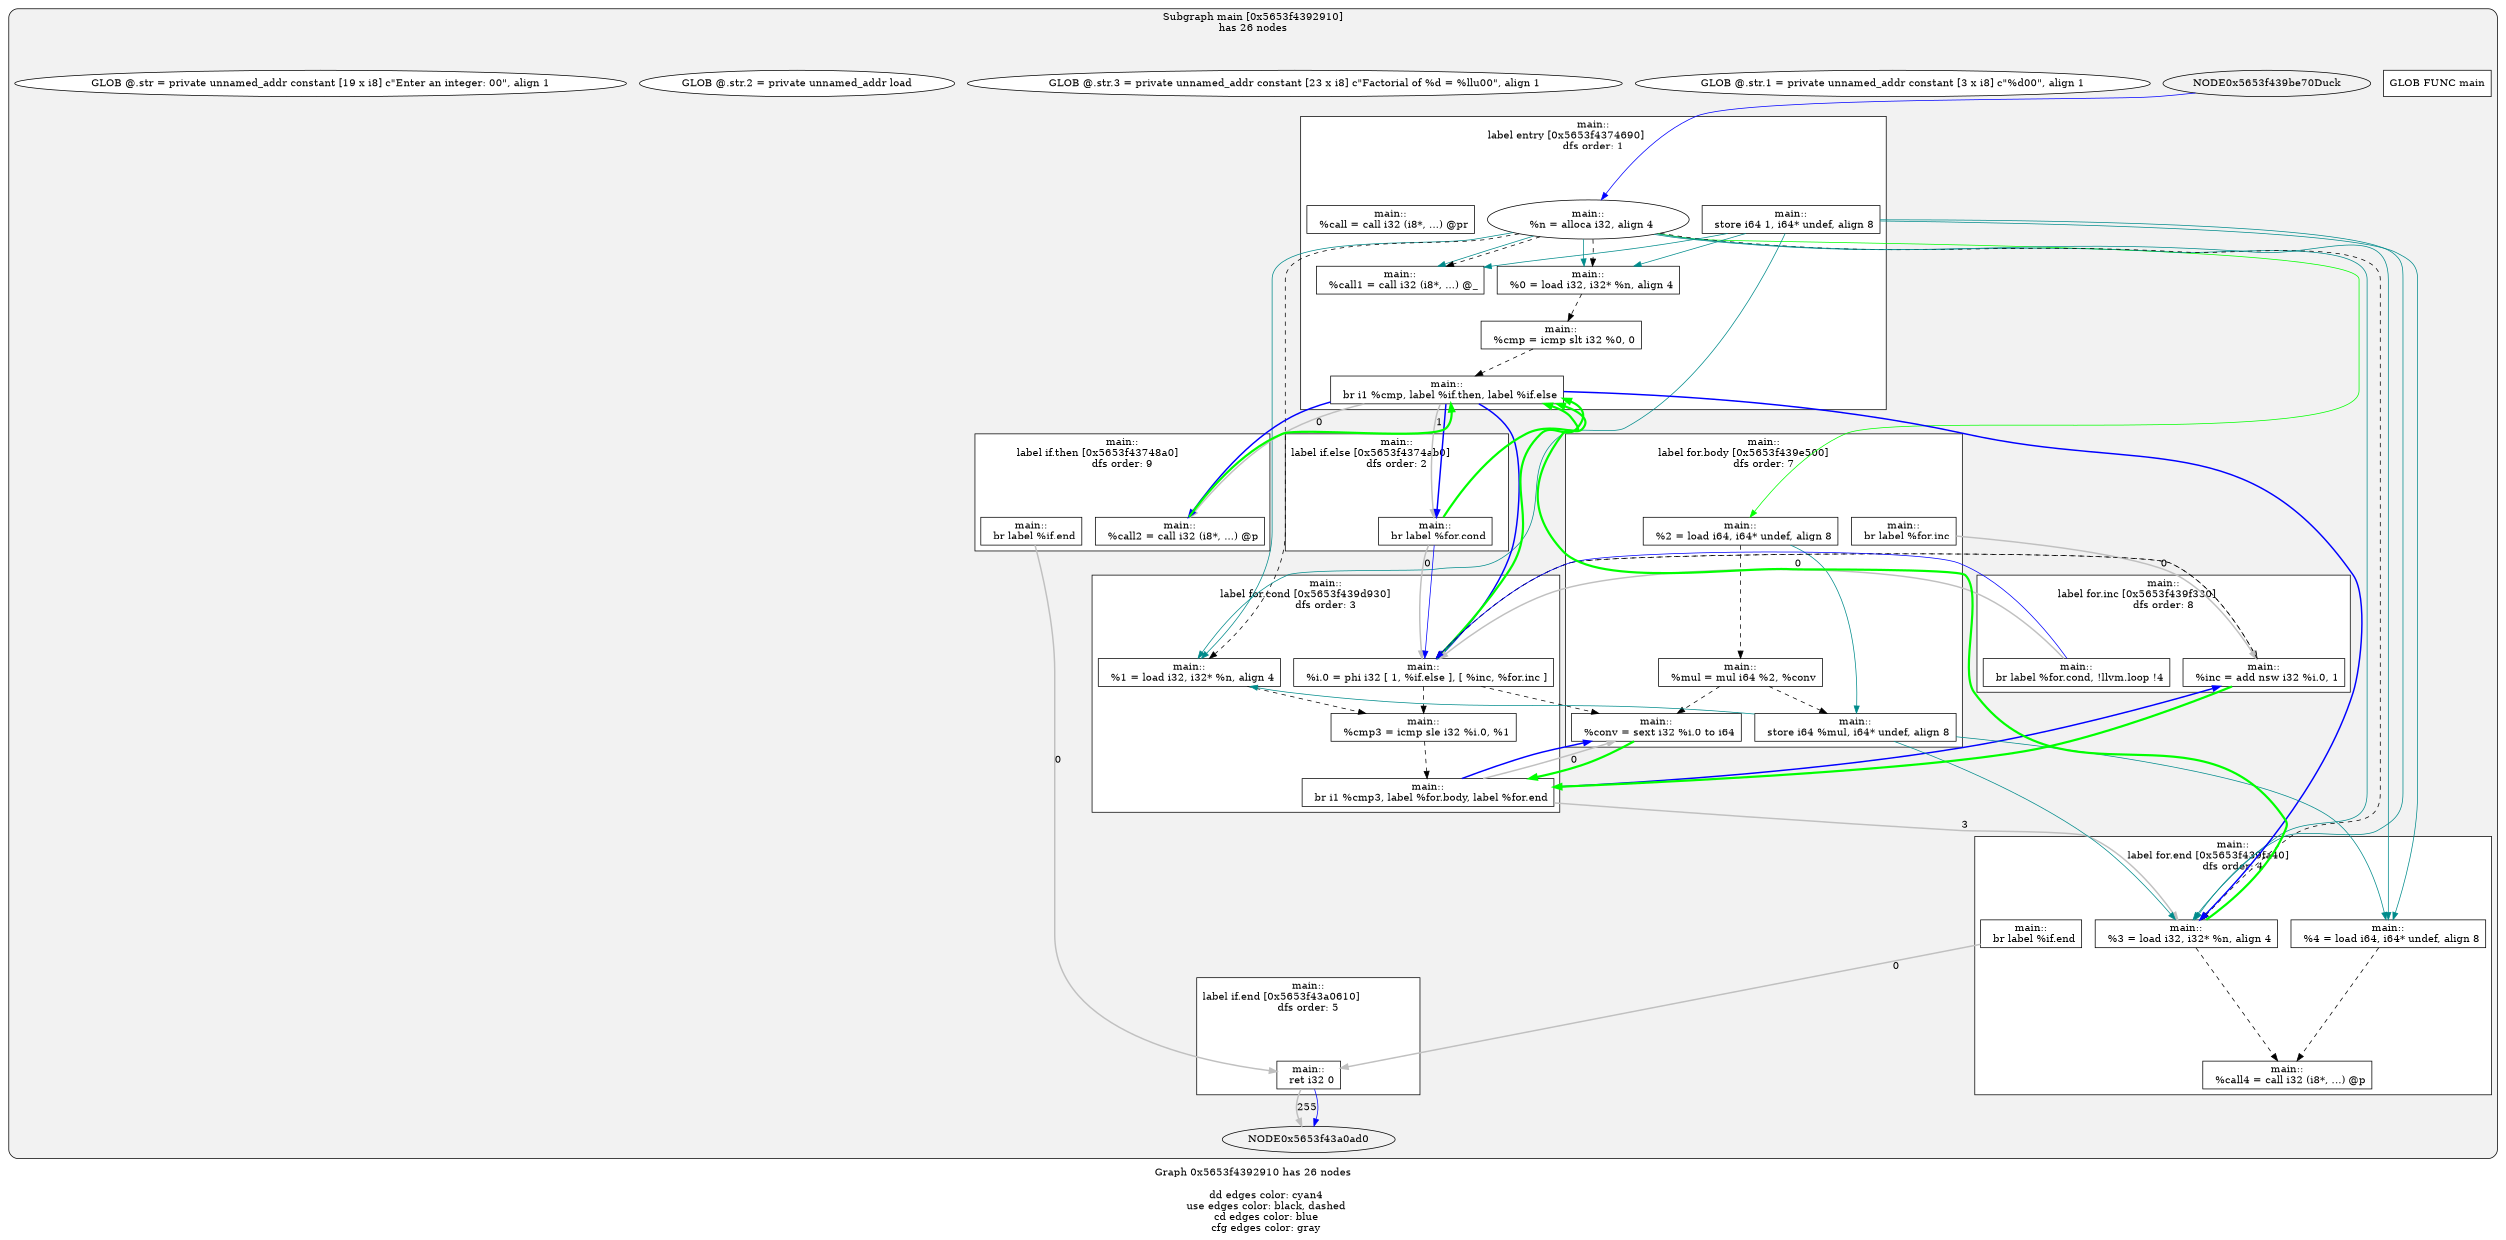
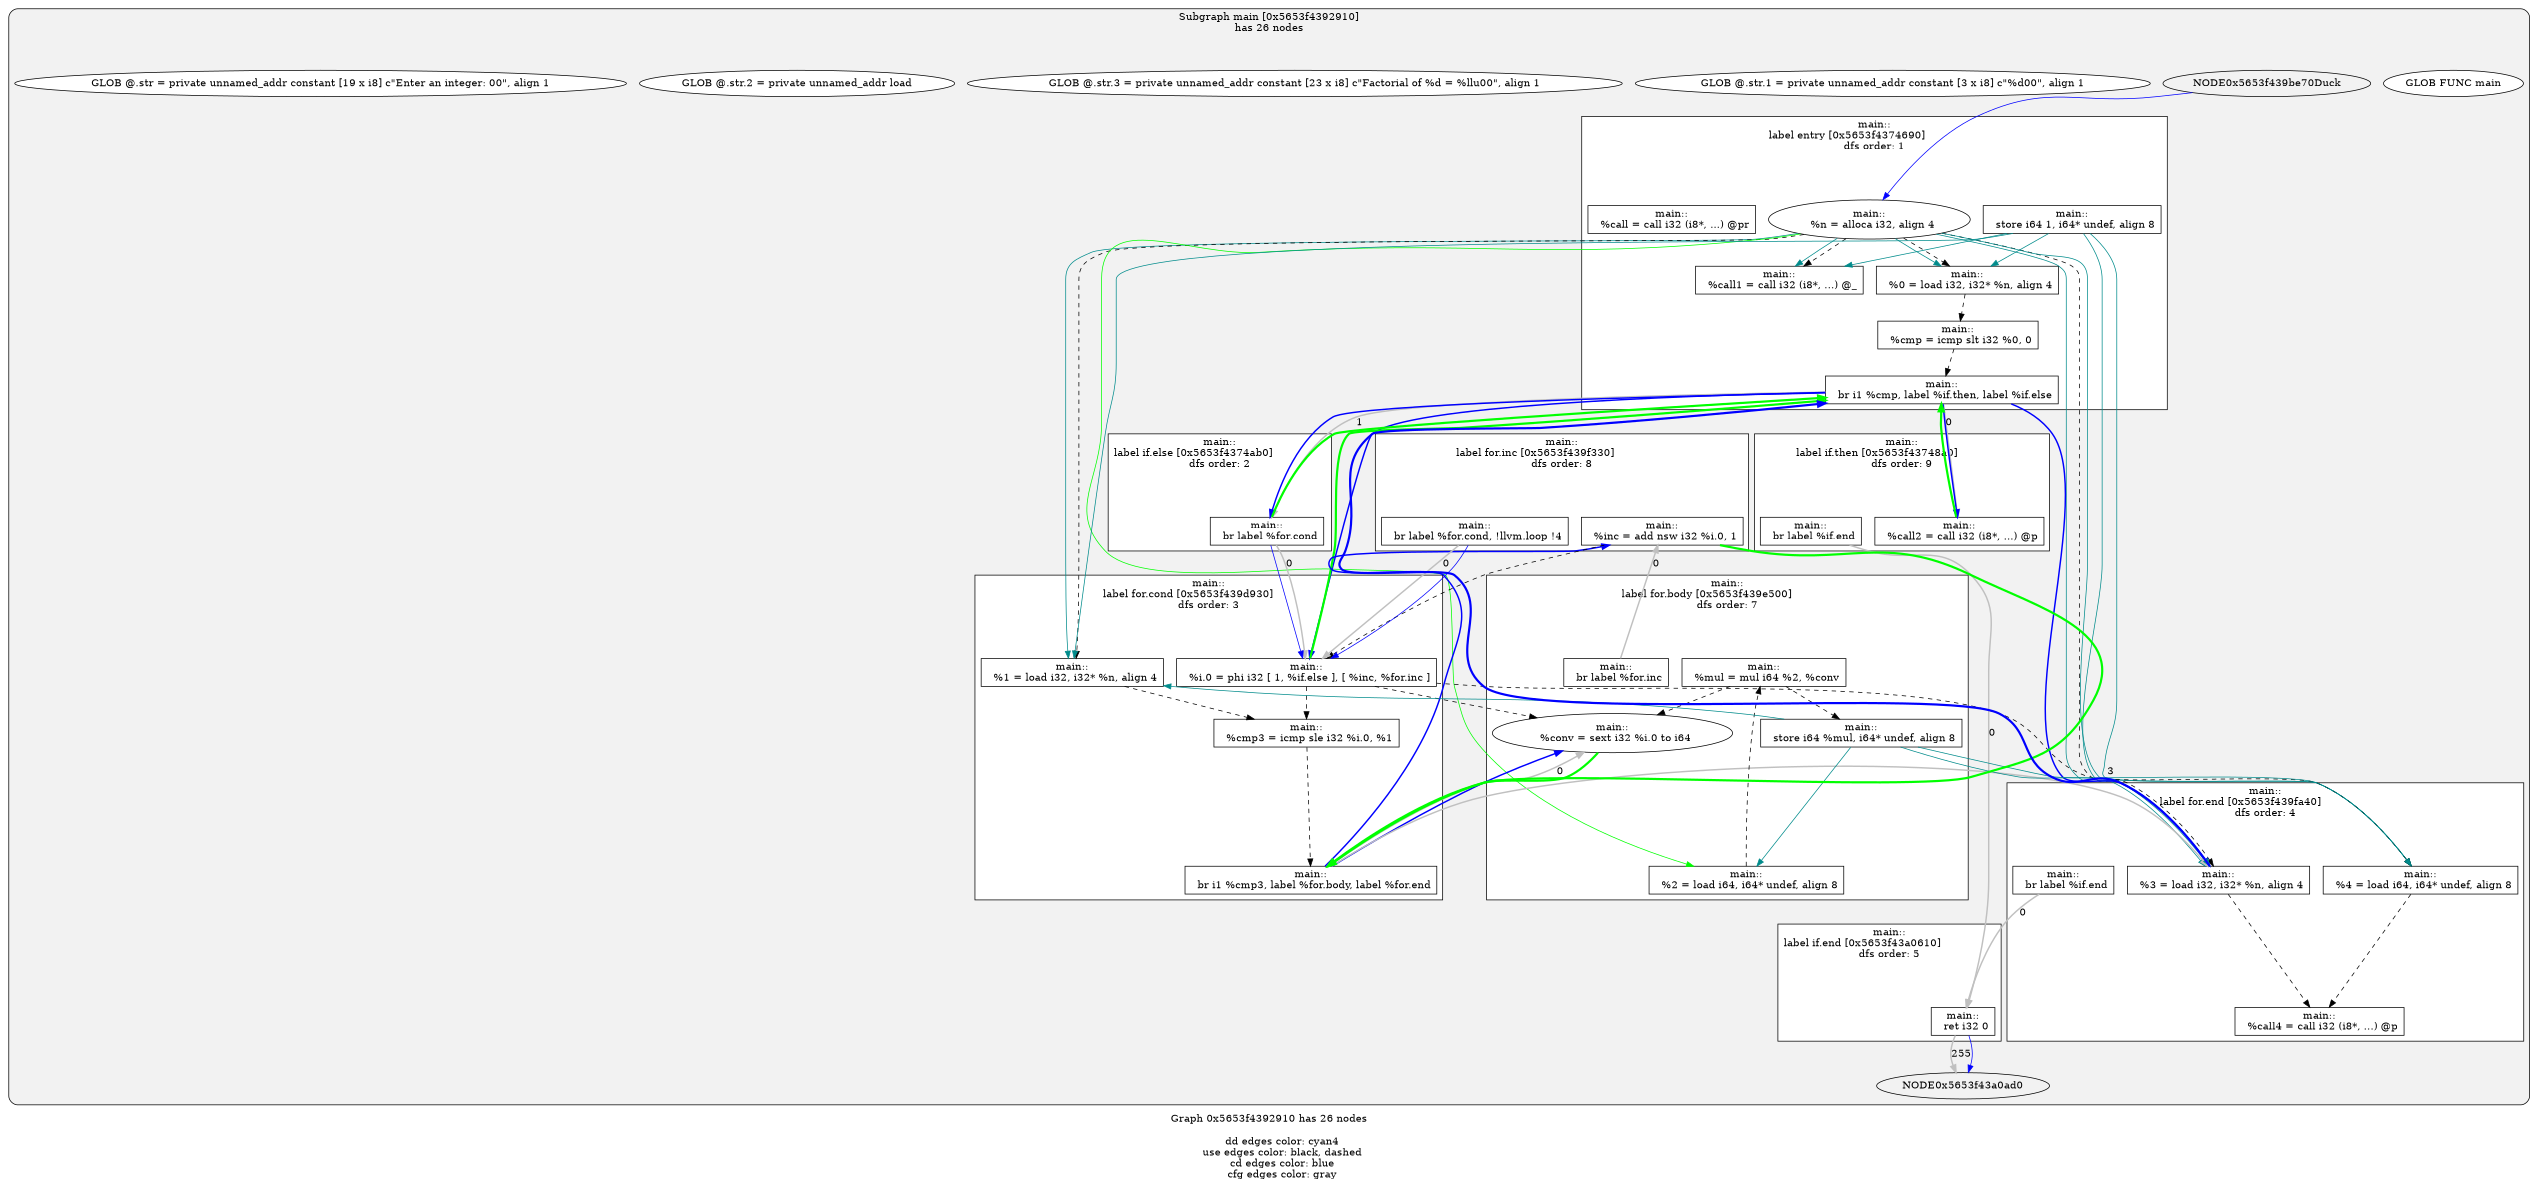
  digraph {
    compound=true
    label="Graph 0x5653f4392910 has 26 nodes\n\n	dd edges color: cyan4\n	use edges color: black, dashed\n	cd edges color: blue\n	cfg edges color: gray"
    node [fillcolor=white shape=rect style=filled]
    edge [color=black rank=max]
    n1 [label="main::\n  %n = alloca i32, align 4" shape=ellipse]
    n2 [label="main::\n  store i64 1, i64* undef, align 8"]
    n3 [label="main::\n  %call = call i32 (i8*, ...) @pr"]
    n4 [label="main::\n  %call1 = call i32 (i8*, ...) @_"]
    n5 [label="main::\n  %0 = load i32, i32* %n, align 4"]
    n6 [label="main::\n  %cmp = icmp slt i32 %0, 0"]
    n7 [label="main::\n  br i1 %cmp, label %if.then, label %if.else"]
    n8 [label="main::\n  %call2 = call i32 (i8*, ...) @p"]
    n9 [label="main::\n  br label %if.end"]
    n10 [label="main::\n  br label %for.cond"]
    n11 [label="main::\n  %i.0 = phi i32 [ 1, %if.else ], [ %inc, %for.inc ]"]
    n12 [label="main::\n  %1 = load i32, i32* %n, align 4"]
    n13 [label="main::\n  %cmp3 = icmp sle i32 %i.0, %1"]
    n14 [label="main::\n  br i1 %cmp3, label %for.body, label %for.end"]
-   n15 [label="main::\n  %conv = sext i32 %i.0 to i64"]
+   n15 [label="main::\n  %conv = sext i32 %i.0 to i64" shape=ellipse]
    n16 [label="main::\n  %2 = load i64, i64* undef, align 8"]
    n17 [label="main::\n  %mul = mul i64 %2, %conv"]
    n18 [label="main::\n  store i64 %mul, i64* undef, align 8"]
    n19 [label="main::\n  br label %for.inc"]
    n20 [label="main::\n  %inc = add nsw i32 %i.0, 1"]
    n21 [label="main::\n  br label %for.cond, !llvm.loop !4"]
    n22 [label="main::\n  %3 = load i32, i32* %n, align 4"]
    n23 [label="main::\n  %4 = load i64, i64* undef, align 8"]
    n24 [label="main::\n  %call4 = call i32 (i8*, ...) @p"]
    n25 [label="main::\n  br label %if.end"]
    n26 [label="main::\n  ret i32 0"]
    NODE0x5653f43a0ad0 [fillcolor="" shape="" style=""]
-   n28 [label="GLOB FUNC main" shape=box]
+   n28 [label="GLOB FUNC main" shape=""]
    NODE0x5653f439be70Duck [fillcolor="" shape="" style=""]
    n30 [label="GLOB @.str.1 = private unnamed_addr constant [3 x i8] c\"%d\00\", align 1" shape=""]
    n31 [label="GLOB @.str.3 = private unnamed_addr constant [23 x i8] c\"Factorial of %d = %llu\00\", align 1" shape=""]
    n32 [label="GLOB @.str.2 = private unnamed_addr load" shape=""]
    n33 [label="GLOB @.str = private unnamed_addr constant [19 x i8] c\"Enter an integer: \00\", align 1" shape=""]
    subgraph cluster_1 {
      fillcolor=gray95
      label="Subgraph main [0x5653f4392910]\nhas 26 nodes\n"
      style="filled, rounded"
      NODE0x5653f43a0ad0
      n28
      NODE0x5653f439be70Duck
      n30
      n31
      n32
      n33
      subgraph cluster_2 {
        fillcolor=white
        label="main::\nlabel entry [0x5653f4374690]		\ndfs order: 1"
        style=filled
        n1
        n2
        n3
        n4
        n5
        n6
        n7
      }
      subgraph cluster_3 {
        fillcolor=white
        label="main::\nlabel if.then [0x5653f43748a0]		\ndfs order: 9"
        style=filled
        n8
        n9
      }
      subgraph cluster_4 {
        fillcolor=white
        label="main::\nlabel if.else [0x5653f4374ab0]		\ndfs order: 2"
        style=filled
        n10
      }
      subgraph cluster_5 {
        fillcolor=white
        label="main::\nlabel for.cond [0x5653f439d930]		\ndfs order: 3"
        style=filled
        n11
        n12
        n13
        n14
      }
      subgraph cluster_6 {
        fillcolor=white
        label="main::\nlabel for.body [0x5653f439e500]		\ndfs order: 7"
        style=filled
        n15
        n16
        n17
        n18
        n19
      }
      subgraph cluster_7 {
        fillcolor=white
        label="main::\nlabel for.inc [0x5653f439f330]		\ndfs order: 8"
        style=filled
        n20
        n21
      }
      subgraph cluster_8 {
        fillcolor=white
        label="main::\nlabel for.end [0x5653f439fa40]		\ndfs order: 4"
        style=filled
        n22
        n23
        n24
        n25
      }
      subgraph cluster_9 {
        fillcolor=white
        label="main::\nlabel if.end [0x5653f43a0610]		\ndfs order: 5"
        style=filled
        n26
      }
    }
    n1 -> n4 [color=cyan4]
    n1 -> n4 [style=dashed]
    n1 -> n5 [color=cyan4]
    n1 -> n5 [style=dashed]
    n1 -> n12 [color=cyan4]
    n1 -> n12 [style=dashed]
    n1 -> n16 [color=green]
    n1 -> n22 [color=cyan4]
    n1 -> n22 [style=dashed]
    n1 -> n23 [color=cyan4]
    n2 -> n4 [color=cyan4]
    n2 -> n5 [color=cyan4]
    n2 -> n12 [color=cyan4]
    n2 -> n22 [color=cyan4]
    n2 -> n23 [color=cyan4]
    n5 -> n6 [style=dashed]
    n6 -> n7 [style=dashed]
    n7 -> n8 [color=gray label=0 penwidth=2 rank=""]
    n7 -> n8 [color=blue penwidth=2 rank=""]
    n7 -> n10 [color=gray label=1 penwidth=2 rank=""]
    n7 -> n10 [color=blue penwidth=2 rank=""]
    n7 -> n11 [color=blue penwidth=2 rank=""]
    n7 -> n22 [color=blue penwidth=2 rank=""]
    n8 -> n7 [color=green constraint=false penwidth=3 rank=""]
    n9 -> n26 [color=gray label=0 penwidth=2 rank=""]
    n10 -> n7 [color=green constraint=false penwidth=3 rank=""]
    n10 -> n11 [color=gray label=0 penwidth=2 rank=""]
    n10 -> n11 [color=blue rank=""]
    n11 -> n7 [color=green constraint=false penwidth=3 rank=""]
    n11 -> n13 [style=dashed]
    n11 -> n15 [style=dashed]
-   n11 -> n20 [style=dashed]
+   n11 -> n23 [style=dashed]
    n12 -> n13 [style=dashed]
    n13 -> n14 [style=dashed]
    n14 -> n15 [color=gray label=0 penwidth=2 rank=""]
    n14 -> n15 [color=blue penwidth=2 rank=""]
    n14 -> n20 [color=blue penwidth=2 rank=""]
    n14 -> n22 [color=gray label=3 penwidth=2 rank=""]
    n15 -> n14 [color=green constraint=false penwidth=3 rank=""]
    n16 -> n17 [style=dashed]
    n17 -> n15 [style=dashed]
    n17 -> n18 [style=dashed]
    n18 -> n12 [color=cyan4]
-   n16 -> n18 [color=cyan4]
+   n18 -> n16 [color=cyan4]
    n18 -> n22 [color=cyan4]
    n18 -> n23 [color=cyan4]
    n19 -> n20 [color=gray label=0 penwidth=2 rank=""]
    n20 -> n11 [style=dashed]
    n20 -> n14 [color=green constraint=false penwidth=3 rank=""]
    n21 -> n11 [color=gray label=0 penwidth=2 rank=""]
    n21 -> n11 [color=blue rank=""]
-   n22 -> n7 [color=green constraint=false penwidth=3 rank=""]
+   n22 -> n7 [color=blue constraint=false penwidth=3 rank=""]
    n22 -> n24 [style=dashed]
    n23 -> n24 [style=dashed]
    n25 -> n26 [color=gray label=0 penwidth=2 rank=""]
    n26 -> NODE0x5653f43a0ad0 [color=gray label=255 penwidth=2 rank=""]
    n26 -> NODE0x5653f43a0ad0 [color=blue rank=""]
    NODE0x5653f439be70Duck -> n1 [color=blue rank=""]
  }
